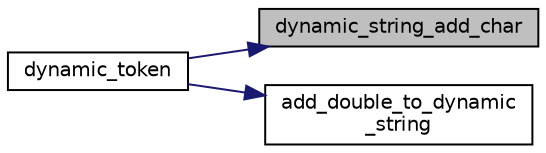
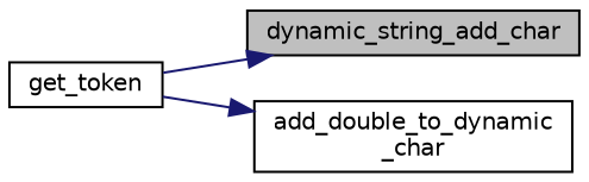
  digraph {
    rankdir=RL
    node [color=black fillcolor=white fontname=Helvetica fontsize=10 shape=record style=filled]
    edge [color=midnightblue dir=back fontname=Helvetica fontsize=10 labelfontname=Helvetica labelfontsize=10 style=solid]
    n1 [fillcolor=grey75 fontcolor=black height=0.2 label=dynamic_string_add_char width=0.4]
-   n2 [height=0.2 label=dynamic_token width=0.4]
-   n3 [height=0.2 label="add_double_to_dynamic\l_string" width=0.4]
+   n2 [height=0.2 label=get_token width=0.4]
+   n3 [height=0.2 label="add_double_to_dynamic\l_char" width=0.4]
    n1 -> n2
    n3 -> n2
  }
